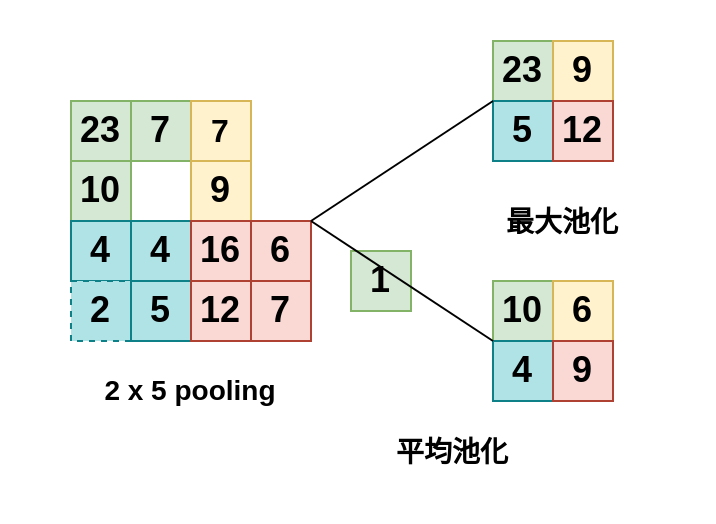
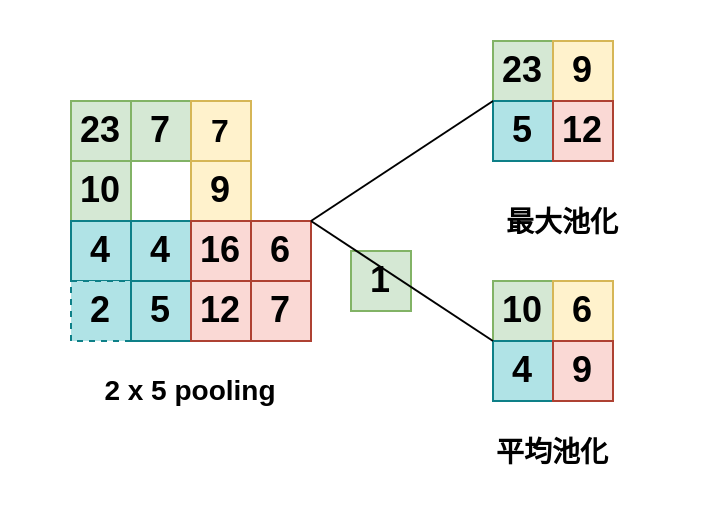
  <mxCell id="0" />
  <mxCell id="1" parent="0" />
  <mxCell id="2" value="&lt;font style=&quot;font-size: 18px&quot;&gt;&lt;b&gt;23&lt;/b&gt;&lt;/font&gt;" style="whiteSpace=wrap;html=1;aspect=fixed;fillColor=#d5e8d4;strokeColor=#82b366;" vertex="1" parent="1"><mxGeometry x="35" y="50" width="30" height="30" as="geometry" /></mxCell>
  <mxCell id="3" value="&lt;font style=&quot;font-size: 18px&quot;&gt;&lt;b&gt;7&lt;/b&gt;&lt;/font&gt;" style="whiteSpace=wrap;html=1;aspect=fixed;fillColor=#d5e8d4;strokeColor=#82b366;" vertex="1" parent="1"><mxGeometry x="65" y="50" width="30" height="30" as="geometry" /></mxCell>
  <mxCell id="4" value="&lt;font size=&quot;3&quot;&gt;&lt;b&gt;7&lt;/b&gt;&lt;/font&gt;" style="whiteSpace=wrap;html=1;aspect=fixed;fillColor=#fff2cc;strokeColor=#d6b656;" vertex="1" parent="1"><mxGeometry x="95" y="50" width="30" height="30" as="geometry" /></mxCell>
  <mxCell id="5" value="&lt;b style=&quot;font-size: 18px&quot;&gt;10&lt;/b&gt;" style="whiteSpace=wrap;html=1;aspect=fixed;fillColor=#d5e8d4;strokeColor=#82b366;" vertex="1" parent="1"><mxGeometry x="35" y="80" width="30" height="30" as="geometry" /></mxCell>
  <mxCell id="6" value="&lt;b style=&quot;font-size: 18px&quot;&gt;1&lt;/b&gt;" style="whiteSpace=wrap;html=1;aspect=fixed;fillColor=#d5e8d4;strokeColor=#82b366;" vertex="1" parent="1"><mxGeometry x="175" y="125" width="30" height="30" as="geometry" /></mxCell>
  <mxCell id="7" value="&lt;b style=&quot;font-size: 18px&quot;&gt;9&lt;/b&gt;" style="whiteSpace=wrap;html=1;aspect=fixed;fillColor=#fff2cc;strokeColor=#d6b656;" vertex="1" parent="1"><mxGeometry x="95" y="80" width="30" height="30" as="geometry" /></mxCell>
  <mxCell id="8" value="&lt;font face=&quot;helvetica&quot;&gt;&lt;span style=&quot;font-size: 18px&quot;&gt;&lt;b&gt;4&lt;/b&gt;&lt;/span&gt;&lt;/font&gt;" style="whiteSpace=wrap;html=1;aspect=fixed;fillColor=#b0e3e6;strokeColor=#0e8088;" vertex="1" parent="1"><mxGeometry x="35" y="110" width="30" height="30" as="geometry" /></mxCell>
  <mxCell id="9" value="&lt;font style=&quot;font-size: 18px&quot;&gt;&lt;b&gt;4&lt;/b&gt;&lt;/font&gt;" style="whiteSpace=wrap;html=1;aspect=fixed;fillColor=#b0e3e6;strokeColor=#0e8088;" vertex="1" parent="1"><mxGeometry x="65" y="110" width="30" height="30" as="geometry" /></mxCell>
  <mxCell id="10" value="&lt;font style=&quot;font-size: 18px&quot;&gt;&lt;b&gt;16&lt;/b&gt;&lt;/font&gt;" style="whiteSpace=wrap;html=1;aspect=fixed;fillColor=#fad9d5;strokeColor=#ae4132;" vertex="1" parent="1"><mxGeometry x="95" y="110" width="30" height="30" as="geometry" /></mxCell>
  <mxCell id="11" value="&lt;b style=&quot;font-size: 18px&quot;&gt;2&lt;/b&gt;" style="whiteSpace=wrap;html=1;aspect=fixed;fillColor=#b0e3e6;strokeColor=#0e8088;dashed=1;" vertex="1" parent="1"><mxGeometry x="35" y="140" width="30" height="30" as="geometry" /></mxCell>
  <mxCell id="12" value="&lt;b style=&quot;font-size: 18px&quot;&gt;5&lt;/b&gt;" style="whiteSpace=wrap;html=1;aspect=fixed;fillColor=#b0e3e6;strokeColor=#0e8088;" vertex="1" parent="1"><mxGeometry x="65" y="140" width="30" height="30" as="geometry" /></mxCell>
  <mxCell id="13" value="&lt;font style=&quot;font-size: 18px&quot;&gt;&lt;b&gt;12&lt;/b&gt;&lt;/font&gt;" style="whiteSpace=wrap;html=1;aspect=fixed;fillColor=#fad9d5;strokeColor=#ae4132;" vertex="1" parent="1"><mxGeometry x="95" y="140" width="30" height="30" as="geometry" /></mxCell>
  <mxCell id="14" value="&lt;font face=&quot;helvetica&quot;&gt;&lt;span style=&quot;font-size: 18px&quot;&gt;&lt;b&gt;23&lt;/b&gt;&lt;/span&gt;&lt;/font&gt;" style="whiteSpace=wrap;html=1;aspect=fixed;fillColor=#d5e8d4;strokeColor=#82b366;" vertex="1" parent="1"><mxGeometry x="246" y="20" width="30" height="30" as="geometry" /></mxCell>
  <mxCell id="15" value="&lt;font face=&quot;helvetica&quot;&gt;&lt;span style=&quot;font-size: 18px&quot;&gt;&lt;b&gt;9&lt;/b&gt;&lt;/span&gt;&lt;/font&gt;" style="whiteSpace=wrap;html=1;aspect=fixed;fillColor=#fff2cc;strokeColor=#d6b656;" vertex="1" parent="1"><mxGeometry x="276" y="20" width="30" height="30" as="geometry" /></mxCell>
  <mxCell id="16" value="&lt;font face=&quot;helvetica&quot;&gt;&lt;span style=&quot;font-size: 18px&quot;&gt;&lt;b&gt;10&lt;/b&gt;&lt;/span&gt;&lt;/font&gt;" style="whiteSpace=wrap;html=1;aspect=fixed;fillColor=#d5e8d4;strokeColor=#82b366;" vertex="1" parent="1"><mxGeometry x="246" y="140" width="30" height="30" as="geometry" /></mxCell>
  <mxCell id="17" value="&lt;font face=&quot;helvetica&quot;&gt;&lt;span style=&quot;font-size: 18px&quot;&gt;&lt;b&gt;5&lt;/b&gt;&lt;/span&gt;&lt;/font&gt;" style="whiteSpace=wrap;html=1;aspect=fixed;fillColor=#b0e3e6;strokeColor=#0e8088;" vertex="1" parent="1"><mxGeometry x="246" y="50" width="30" height="30" as="geometry" /></mxCell>
  <mxCell id="18" value="&lt;font face=&quot;helvetica&quot;&gt;&lt;span style=&quot;font-size: 18px&quot;&gt;&lt;b&gt;12&lt;/b&gt;&lt;/span&gt;&lt;/font&gt;" style="whiteSpace=wrap;html=1;aspect=fixed;fillColor=#fad9d5;strokeColor=#ae4132;" vertex="1" parent="1"><mxGeometry x="276" y="50" width="30" height="30" as="geometry" /></mxCell>
  <mxCell id="19" value="&lt;font face=&quot;helvetica&quot;&gt;&lt;span style=&quot;font-size: 18px&quot;&gt;&lt;b&gt;4&lt;/b&gt;&lt;/span&gt;&lt;/font&gt;" style="whiteSpace=wrap;html=1;aspect=fixed;fillColor=#b0e3e6;strokeColor=#0e8088;" vertex="1" parent="1"><mxGeometry x="246" y="170" width="30" height="30" as="geometry" /></mxCell>
  <mxCell id="20" value="&lt;font face=&quot;helvetica&quot;&gt;&lt;span style=&quot;font-size: 18px&quot;&gt;&lt;b&gt;6&lt;/b&gt;&lt;/span&gt;&lt;/font&gt;" style="whiteSpace=wrap;html=1;aspect=fixed;fillColor=#fad9d5;strokeColor=#ae4132;" vertex="1" parent="1"><mxGeometry x="125" y="110" width="30" height="30" as="geometry" /></mxCell>
  <mxCell id="21" value="&lt;b style=&quot;font-size: 18px&quot;&gt;7&lt;/b&gt;" style="whiteSpace=wrap;html=1;aspect=fixed;fillColor=#fad9d5;strokeColor=#ae4132;" vertex="1" parent="1"><mxGeometry x="125" y="140" width="30" height="30" as="geometry" /></mxCell>
  <mxCell id="22" value="&lt;font face=&quot;helvetica&quot;&gt;&lt;span style=&quot;font-size: 18px&quot;&gt;&lt;b&gt;6&lt;/b&gt;&lt;/span&gt;&lt;/font&gt;" style="whiteSpace=wrap;html=1;aspect=fixed;fillColor=#fff2cc;strokeColor=#d6b656;" vertex="1" parent="1"><mxGeometry x="276" y="140" width="30" height="30" as="geometry" /></mxCell>
  <mxCell id="23" value="&lt;font face=&quot;helvetica&quot;&gt;&lt;span style=&quot;font-size: 18px&quot;&gt;&lt;b&gt;9&lt;/b&gt;&lt;/span&gt;&lt;/font&gt;" style="whiteSpace=wrap;html=1;aspect=fixed;fillColor=#fad9d5;strokeColor=#ae4132;" vertex="1" parent="1"><mxGeometry x="276" y="170" width="30" height="30" as="geometry" /></mxCell>
  <mxCell id="24" value="" style="endArrow=none;html=1;rounded=0;exitX=1;exitY=0;exitDx=0;exitDy=0;entryX=0;entryY=0;entryDx=0;entryDy=0;" edge="1" parent="1" source="20" target="17"><mxGeometry width="50" height="50" relative="1" as="geometry"><mxPoint x="136" y="310" as="sourcePoint" /><mxPoint x="186" y="260" as="targetPoint" /></mxGeometry></mxCell>
  <mxCell id="25" value="" style="endArrow=none;html=1;rounded=0;exitX=1;exitY=0;exitDx=0;exitDy=0;entryX=0;entryY=0;entryDx=0;entryDy=0;" edge="1" parent="1" source="20" target="19"><mxGeometry width="50" height="50" relative="1" as="geometry"><mxPoint x="136" y="310" as="sourcePoint" /><mxPoint x="186" y="260" as="targetPoint" /></mxGeometry></mxCell>
- <mxCell id="26" value="&lt;font style=&quot;font-size: 14px&quot;&gt;&lt;b&gt;平均池化&lt;/b&gt;&lt;/font&gt;" style="text;html=1;strokeColor=none;fillColor=none;align=center;verticalAlign=middle;whiteSpace=wrap;rounded=0;fontSize=18;" vertex="1" parent="1"><mxGeometry x="176" y="210" width="100" height="30" as="geometry" /></mxCell>
+ <mxCell id="26" value="&lt;font style=&quot;font-size: 14px&quot;&gt;&lt;b&gt;平均池化&lt;/b&gt;&lt;/font&gt;" style="text;html=1;strokeColor=none;fillColor=none;align=center;verticalAlign=middle;whiteSpace=wrap;rounded=0;fontSize=18;" vertex="1" parent="1"><mxGeometry x="226" y="210" width="100" height="30" as="geometry" /></mxCell>
  <mxCell id="27" value="&lt;font style=&quot;font-size: 14px&quot;&gt;&lt;b&gt;最大池化&lt;/b&gt;&lt;/font&gt;" style="text;html=1;strokeColor=none;fillColor=none;align=center;verticalAlign=middle;whiteSpace=wrap;rounded=0;fontSize=18;" vertex="1" parent="1"><mxGeometry x="226" y="95" width="110" height="30" as="geometry" /></mxCell>
  <mxCell id="28" value="&lt;b&gt;2 x 5 pooling&lt;/b&gt;" style="text;html=1;strokeColor=none;fillColor=none;align=center;verticalAlign=middle;whiteSpace=wrap;rounded=0;fontSize=14;" vertex="1" parent="1"><mxGeometry x="20" y="180" width="150" height="30" as="geometry" /></mxCell>
